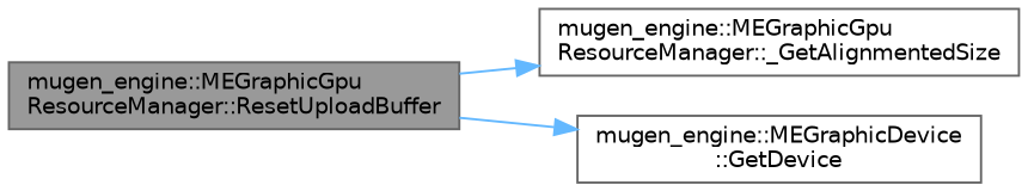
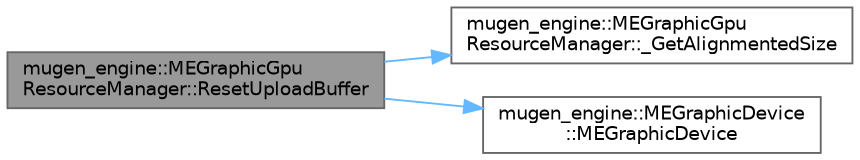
  digraph {
    rankdir=LR
    node [color=grey40 fillcolor=white fontname=Helvetica fontsize=10 shape=box style=filled]
    edge [color=steelblue1 fontname=Helvetica fontsize=10 labelfontname=Helvetica labelfontsize=10 style=solid]
    n1 [color=gray40 fillcolor=grey60 fontcolor=black height=0.2 label="mugen_engine::MEGraphicGpu\lResourceManager::ResetUploadBuffer" width=0.4]
    n2 [height=0.2 label="mugen_engine::MEGraphicGpu\lResourceManager::_GetAlignmentedSize" width=0.4]
-   n3 [height=0.2 label="mugen_engine::MEGraphicDevice\l::GetDevice" width=0.4]
+   n3 [height=0.2 label="mugen_engine::MEGraphicDevice\l::MEGraphicDevice" width=0.4]
    n1 -> n2
    n1 -> n3
  }
